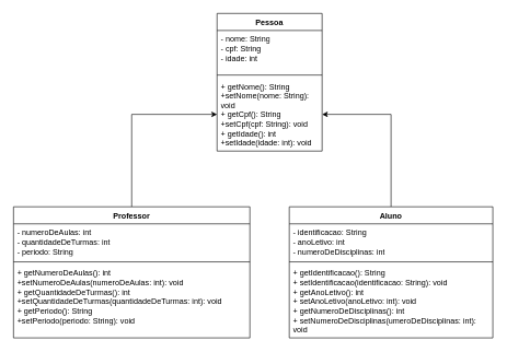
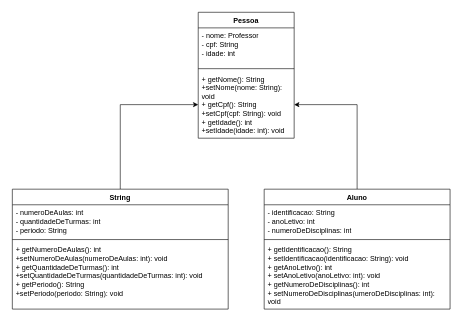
  <mxCell id="0" />
  <mxCell id="1" parent="0" />
  <mxCell id="2" style="edgeStyle=orthogonalEdgeStyle;rounded=0;orthogonalLoop=1;jettySize=auto;html=1;" edge="1" parent="1" source="3" target="15"><mxGeometry relative="1" as="geometry" /></mxCell>
- <mxCell id="3" value="Professor" style="swimlane;fontStyle=1;align=center;verticalAlign=top;childLayout=stackLayout;horizontal=1;startSize=26;horizontalStack=0;resizeParent=1;resizeParentMax=0;resizeLast=0;collapsible=1;marginBottom=0;whiteSpace=wrap;html=1;" vertex="1" parent="1"><mxGeometry x="20" y="315" width="360" height="200" as="geometry" /></mxCell>
+ <mxCell id="3" value="String" style="swimlane;fontStyle=1;align=center;verticalAlign=top;childLayout=stackLayout;horizontal=1;startSize=26;horizontalStack=0;resizeParent=1;resizeParentMax=0;resizeLast=0;collapsible=1;marginBottom=0;whiteSpace=wrap;html=1;" vertex="1" parent="1"><mxGeometry x="20" y="315" width="360" height="200" as="geometry" /></mxCell>
  <mxCell id="4" value="&lt;div&gt;- numeroDeAulas: int&lt;/div&gt;&lt;div&gt;- quantidadeDeTurmas: int&lt;/div&gt;&lt;div&gt;- periodo: String&lt;/div&gt;" style="text;strokeColor=none;fillColor=none;align=left;verticalAlign=top;spacingLeft=4;spacingRight=4;overflow=hidden;rotatable=0;points=[[0,0.5],[1,0.5]];portConstraint=eastwest;whiteSpace=wrap;html=1;" vertex="1" parent="3"><mxGeometry y="26" width="360" height="54" as="geometry" /></mxCell>
  <mxCell id="5" value="" style="line;strokeWidth=1;fillColor=none;align=left;verticalAlign=middle;spacingTop=-1;spacingLeft=3;spacingRight=3;rotatable=0;labelPosition=right;points=[];portConstraint=eastwest;strokeColor=inherit;" vertex="1" parent="3"><mxGeometry y="80" width="360" height="8" as="geometry" /></mxCell>
  <mxCell id="6" value="&lt;div&gt;+ getNumeroDeAulas(): int&lt;div&gt;+setNumeroDeAulas(numeroDeAulas: int): void&lt;/div&gt;&lt;/div&gt;&lt;div&gt;+ getQuantidadeDeTurmas(): int&lt;div&gt;+setQuantidadeDeTurmas(quantidadeDeTurmas: int): void&lt;/div&gt;&lt;/div&gt;&lt;div&gt;+ getPeriodo(): String&lt;div&gt;+setPeriodo(periodo: String): void&lt;/div&gt;&lt;/div&gt;" style="text;strokeColor=none;fillColor=none;align=left;verticalAlign=top;spacingLeft=4;spacingRight=4;overflow=hidden;rotatable=0;points=[[0,0.5],[1,0.5]];portConstraint=eastwest;whiteSpace=wrap;html=1;" vertex="1" parent="3"><mxGeometry y="88" width="360" height="112" as="geometry" /></mxCell>
  <mxCell id="7" style="edgeStyle=orthogonalEdgeStyle;rounded=0;orthogonalLoop=1;jettySize=auto;html=1;" edge="1" parent="1" source="8" target="15"><mxGeometry relative="1" as="geometry" /></mxCell>
  <mxCell id="8" value="Aluno" style="swimlane;fontStyle=1;align=center;verticalAlign=top;childLayout=stackLayout;horizontal=1;startSize=26;horizontalStack=0;resizeParent=1;resizeParentMax=0;resizeLast=0;collapsible=1;marginBottom=0;whiteSpace=wrap;html=1;" vertex="1" parent="1"><mxGeometry x="440" y="315" width="310" height="200" as="geometry" /></mxCell>
  <mxCell id="9" value="&lt;div&gt;- identificacao: String&lt;/div&gt;&lt;div&gt;- anoLetivo: int&lt;/div&gt;&lt;div&gt;- numeroDeDisciplinas: int&lt;/div&gt;&lt;div&gt;&lt;br&gt;&lt;/div&gt;&lt;div&gt;&lt;br&gt;&lt;/div&gt;" style="text;strokeColor=none;fillColor=none;align=left;verticalAlign=top;spacingLeft=4;spacingRight=4;overflow=hidden;rotatable=0;points=[[0,0.5],[1,0.5]];portConstraint=eastwest;whiteSpace=wrap;html=1;" vertex="1" parent="8"><mxGeometry y="26" width="310" height="54" as="geometry" /></mxCell>
  <mxCell id="10" value="" style="line;strokeWidth=1;fillColor=none;align=left;verticalAlign=middle;spacingTop=-1;spacingLeft=3;spacingRight=3;rotatable=0;labelPosition=right;points=[];portConstraint=eastwest;strokeColor=inherit;" vertex="1" parent="8"><mxGeometry y="80" width="310" height="8" as="geometry" /></mxCell>
  <mxCell id="11" value="&lt;div&gt;+ getIdentificacao(): String&lt;/div&gt;&lt;div&gt;+ setIdentificacao(identificacao: String): void&lt;/div&gt;&lt;div&gt;+ getAnoLetivo(): int&lt;/div&gt;&lt;div&gt;+ setAnoLetivo(anoLetivo: int): void&lt;/div&gt;&lt;div&gt;&lt;div&gt;+ getNumeroDeDisciplinas(): int&lt;/div&gt;&lt;div&gt;+ setNumeroDeDisciplinas(umeroDeDisciplinas: int): void&lt;/div&gt;&lt;/div&gt;&lt;div&gt;&lt;br&gt;&lt;/div&gt;" style="text;strokeColor=none;fillColor=none;align=left;verticalAlign=top;spacingLeft=4;spacingRight=4;overflow=hidden;rotatable=0;points=[[0,0.5],[1,0.5]];portConstraint=eastwest;whiteSpace=wrap;html=1;" vertex="1" parent="8"><mxGeometry y="88" width="310" height="112" as="geometry" /></mxCell>
  <mxCell id="12" value="Pessoa" style="swimlane;fontStyle=1;align=center;verticalAlign=top;childLayout=stackLayout;horizontal=1;startSize=26;horizontalStack=0;resizeParent=1;resizeParentMax=0;resizeLast=0;collapsible=1;marginBottom=0;whiteSpace=wrap;html=1;" vertex="1" parent="1"><mxGeometry x="330" y="20" width="160" height="210" as="geometry" /></mxCell>
- <mxCell id="13" value="- nome: String&lt;div&gt;- cpf: String&amp;nbsp;&lt;/div&gt;&lt;div&gt;- idade: int&lt;/div&gt;" style="text;strokeColor=none;fillColor=none;align=left;verticalAlign=top;spacingLeft=4;spacingRight=4;overflow=hidden;rotatable=0;points=[[0,0.5],[1,0.5]];portConstraint=eastwest;whiteSpace=wrap;html=1;" vertex="1" parent="12"><mxGeometry y="26" width="160" height="64" as="geometry" /></mxCell>
+ <mxCell id="13" value="- nome: Professor&lt;div&gt;- cpf: String&amp;nbsp;&lt;/div&gt;&lt;div&gt;- idade: int&lt;/div&gt;" style="text;strokeColor=none;fillColor=none;align=left;verticalAlign=top;spacingLeft=4;spacingRight=4;overflow=hidden;rotatable=0;points=[[0,0.5],[1,0.5]];portConstraint=eastwest;whiteSpace=wrap;html=1;" vertex="1" parent="12"><mxGeometry y="26" width="160" height="64" as="geometry" /></mxCell>
  <mxCell id="14" value="" style="line;strokeWidth=1;fillColor=none;align=left;verticalAlign=middle;spacingTop=-1;spacingLeft=3;spacingRight=3;rotatable=0;labelPosition=right;points=[];portConstraint=eastwest;strokeColor=inherit;" vertex="1" parent="12"><mxGeometry y="90" width="160" height="8" as="geometry" /></mxCell>
  <mxCell id="15" value="+ getNome(): String&lt;div&gt;+setNome(nome: String): void&lt;/div&gt;&lt;div&gt;+ getCpf(): String&lt;div&gt;+setCpf(cpf: String): void&lt;/div&gt;&lt;/div&gt;&lt;div&gt;+ getIdade(): int&lt;div&gt;+setIdade(idade: int): void&lt;/div&gt;&lt;/div&gt;" style="text;strokeColor=none;fillColor=none;align=left;verticalAlign=top;spacingLeft=4;spacingRight=4;overflow=hidden;rotatable=0;points=[[0,0.5],[1,0.5]];portConstraint=eastwest;whiteSpace=wrap;html=1;" vertex="1" parent="12"><mxGeometry y="98" width="160" height="112" as="geometry" /></mxCell>
